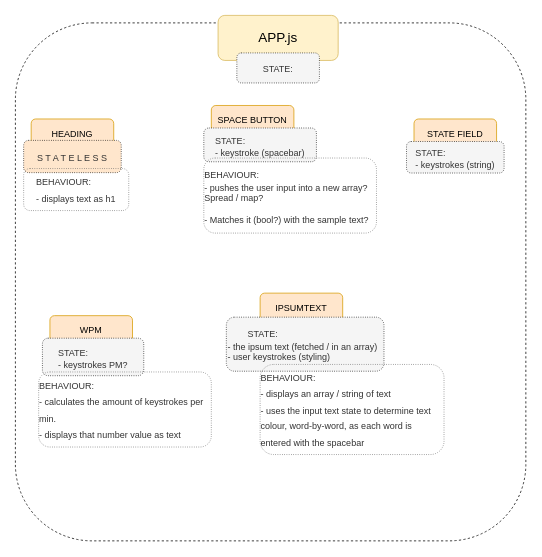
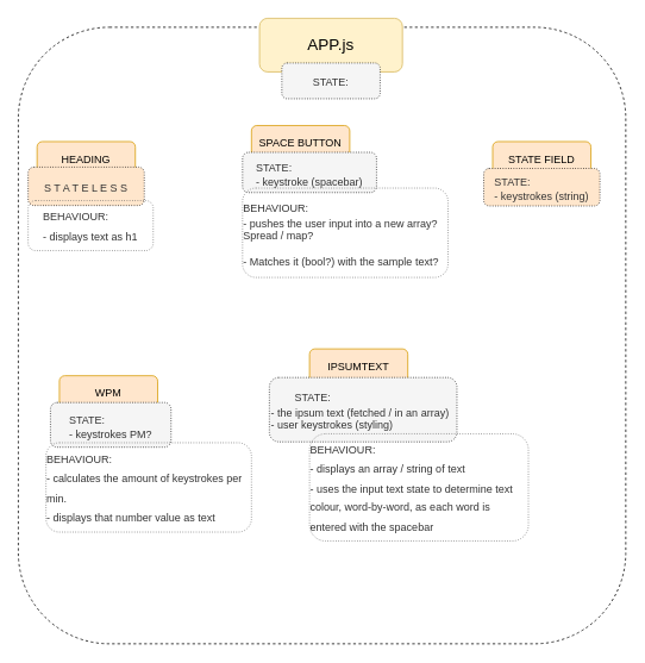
  <mxCell id="0" />
  <mxCell id="1" parent="0" />
  <mxCell id="2" value="" style="rounded=1;whiteSpace=wrap;html=1;fontSize=12;strokeColor=#000000;fillColor=none;dashed=1;" vertex="1" parent="1"><mxGeometry x="20" y="30" width="680" height="690" as="geometry" /></mxCell>
  <mxCell id="3" value="&lt;font style=&quot;font-size: 18px&quot;&gt;APP.js&lt;/font&gt;" style="rounded=1;whiteSpace=wrap;html=1;align=center;fillColor=#fff2cc;strokeColor=#d6b656;" vertex="1" parent="1"><mxGeometry x="290" y="20" width="160" height="60" as="geometry" /></mxCell>
  <mxCell id="4" value="HEADING" style="rounded=1;whiteSpace=wrap;html=1;align=center;fillColor=#ffe6cc;strokeColor=#d79b00;" vertex="1" parent="1"><mxGeometry x="41" y="158" width="110" height="40" as="geometry" /></mxCell>
  <mxCell id="5" value="IPSUMTEXT" style="rounded=1;whiteSpace=wrap;html=1;align=center;fillColor=#ffe6cc;strokeColor=#d79b00;" vertex="1" parent="1"><mxGeometry x="346" y="390" width="110" height="40" as="geometry" /></mxCell>
  <mxCell id="6" value="&lt;font style=&quot;font-size: 12px&quot;&gt;STATE:&lt;/font&gt;" style="rounded=1;whiteSpace=wrap;html=1;fontSize=18;fillColor=#f5f5f5;strokeColor=default;fontColor=#333333;dashed=1;dashPattern=1 2;" vertex="1" parent="1"><mxGeometry x="315" y="70" width="110" height="40" as="geometry" /></mxCell>
  <mxCell id="7" value="&lt;div&gt;&lt;span style=&quot;font-size: 12px&quot;&gt;&lt;span style=&quot;white-space: pre&quot;&gt;&#09;&lt;/span&gt;STATE:&lt;/span&gt;&lt;/div&gt;&lt;font style=&quot;font-size: 12px&quot;&gt;&lt;div&gt;&lt;span&gt;- the ipsum text (fetched / in an array)&lt;/span&gt;&lt;/div&gt;&lt;div&gt;&lt;span&gt;- user keystrokes (styling)&lt;/span&gt;&lt;/div&gt;&lt;/font&gt;" style="rounded=1;whiteSpace=wrap;html=1;fontSize=18;fillColor=#f5f5f5;strokeColor=default;fontColor=#333333;dashed=1;dashPattern=1 2;align=left;" vertex="1" parent="1"><mxGeometry x="301" y="422" width="210" height="72" as="geometry" /></mxCell>
  <mxCell id="8" value="STATE FIELD" style="rounded=1;whiteSpace=wrap;html=1;align=center;fillColor=#ffe6cc;strokeColor=#d79b00;" vertex="1" parent="1"><mxGeometry x="551" y="158" width="110" height="40" as="geometry" /></mxCell>
- <mxCell id="9" value="&lt;div style=&quot;text-align: left&quot;&gt;&lt;span style=&quot;font-size: 12px&quot;&gt;STATE:&lt;/span&gt;&lt;/div&gt;&lt;font style=&quot;font-size: 12px&quot;&gt;&lt;div style=&quot;text-align: left&quot;&gt;&lt;span&gt;- keystrokes (string)&lt;/span&gt;&lt;/div&gt;&lt;/font&gt;" style="rounded=1;whiteSpace=wrap;html=1;fontSize=18;fillColor=#f5f5f5;strokeColor=default;fontColor=#333333;dashed=1;dashPattern=1 2;" vertex="1" parent="1"><mxGeometry x="541" y="188" width="130" height="42" as="geometry" /></mxCell>
+ <mxCell id="9" value="&lt;div style=&quot;text-align: left&quot;&gt;&lt;span style=&quot;font-size: 12px&quot;&gt;STATE:&lt;/span&gt;&lt;/div&gt;&lt;font style=&quot;font-size: 12px&quot;&gt;&lt;div style=&quot;text-align: left&quot;&gt;&lt;span&gt;- keystrokes (string)&lt;/span&gt;&lt;/div&gt;&lt;/font&gt;" style="rounded=1;whiteSpace=wrap;html=1;fontSize=18;fillColor=#ffe6cc;strokeColor=default;fontColor=#333333;dashed=1;dashPattern=1 2;" vertex="1" parent="1"><mxGeometry x="541" y="188" width="130" height="42" as="geometry" /></mxCell>
  <mxCell id="10" value="SPACE BUTTON" style="rounded=1;whiteSpace=wrap;html=1;align=center;fillColor=#ffe6cc;strokeColor=#d79b00;" vertex="1" parent="1"><mxGeometry x="281" y="140" width="110" height="40" as="geometry" /></mxCell>
  <mxCell id="11" value="&lt;div style=&quot;text-align: left&quot;&gt;&lt;span style=&quot;font-size: 12px&quot;&gt;STATE:&lt;/span&gt;&lt;/div&gt;&lt;span style=&quot;font-size: 12px&quot;&gt;&lt;div style=&quot;text-align: left&quot;&gt;&lt;span&gt;- keystroke (spacebar)&lt;/span&gt;&lt;/div&gt;&lt;/span&gt;" style="rounded=1;whiteSpace=wrap;html=1;fontSize=18;fillColor=#f5f5f5;strokeColor=default;fontColor=#333333;dashed=1;dashPattern=1 2;" vertex="1" parent="1"><mxGeometry x="271" y="170" width="150" height="45" as="geometry" /></mxCell>
  <mxCell id="12" value="WPM" style="rounded=1;whiteSpace=wrap;html=1;align=center;fillColor=#ffe6cc;strokeColor=#d79b00;" vertex="1" parent="1"><mxGeometry x="66" y="420" width="110" height="40" as="geometry" /></mxCell>
  <mxCell id="13" value="&lt;div style=&quot;text-align: left&quot;&gt;&lt;span style=&quot;font-size: 12px&quot;&gt;STATE:&lt;/span&gt;&lt;/div&gt;&lt;font style=&quot;font-size: 12px&quot;&gt;&lt;div style=&quot;text-align: left&quot;&gt;&lt;span&gt;- keystrokes PM?&lt;/span&gt;&lt;/div&gt;&lt;/font&gt;" style="rounded=1;whiteSpace=wrap;html=1;fontSize=18;fillColor=#f5f5f5;strokeColor=default;fontColor=#333333;dashed=1;dashPattern=1 2;" vertex="1" parent="1"><mxGeometry x="56" y="450" width="135" height="50" as="geometry" /></mxCell>
  <mxCell id="14" value="&lt;span style=&quot;font-size: 12px&quot;&gt;S T A T E L E S S&lt;/span&gt;" style="rounded=1;whiteSpace=wrap;html=1;fontSize=18;fillColor=#ffe6cc;strokeColor=default;fontColor=#333333;dashed=1;dashPattern=1 2;" vertex="1" parent="1"><mxGeometry x="31" y="186.5" width="130" height="43" as="geometry" /></mxCell>
  <mxCell id="15" value="&lt;div style=&quot;text-align: left&quot;&gt;&lt;span style=&quot;font-size: 12px&quot;&gt;BEHAVIOUR:&lt;/span&gt;&lt;/div&gt;&lt;span style=&quot;font-size: 12px&quot;&gt;&lt;div style=&quot;text-align: left&quot;&gt;&lt;span&gt;- pushes the user input into a new array? Spread / map?&lt;/span&gt;&lt;/div&gt;&lt;div style=&quot;text-align: left&quot;&gt;&lt;span&gt;&lt;br&gt;&lt;/span&gt;&lt;/div&gt;&lt;div style=&quot;text-align: left&quot;&gt;&lt;span&gt;- Matches it (bool?) with the sample text?&lt;/span&gt;&lt;/div&gt;&lt;/span&gt;" style="rounded=1;whiteSpace=wrap;html=1;fontSize=18;fillColor=none;strokeColor=#666666;fontColor=#333333;dashed=1;dashPattern=1 2;" vertex="1" parent="1"><mxGeometry x="271" y="210" width="230" height="100" as="geometry" /></mxCell>
  <mxCell id="16" value="&lt;div style=&quot;text-align: left&quot;&gt;&lt;span style=&quot;font-size: 12px&quot;&gt;BEHAVIOUR:&lt;/span&gt;&lt;/div&gt;&lt;div style=&quot;text-align: left&quot;&gt;&lt;span style=&quot;font-size: 12px&quot;&gt;- calculates the amount of keystrokes per min.&lt;/span&gt;&lt;/div&gt;&lt;div style=&quot;text-align: left&quot;&gt;&lt;span style=&quot;font-size: 12px&quot;&gt;- displays that number value as text&lt;/span&gt;&lt;/div&gt;" style="rounded=1;whiteSpace=wrap;html=1;fontSize=18;fillColor=none;strokeColor=#666666;fontColor=#333333;dashed=1;dashPattern=1 2;" vertex="1" parent="1"><mxGeometry x="51" y="495" width="230" height="100" as="geometry" /></mxCell>
  <mxCell id="17" value="&lt;div style=&quot;text-align: left&quot;&gt;&lt;span style=&quot;font-size: 12px&quot;&gt;BEHAVIOUR:&lt;/span&gt;&lt;/div&gt;&lt;div style=&quot;text-align: left&quot;&gt;&lt;span style=&quot;font-size: 12px&quot;&gt;- displays text as h1&lt;/span&gt;&lt;/div&gt;" style="rounded=1;whiteSpace=wrap;html=1;fontSize=18;fillColor=none;strokeColor=#666666;fontColor=#333333;dashed=1;dashPattern=1 2;" vertex="1" parent="1"><mxGeometry x="31" y="224" width="140" height="56" as="geometry" /></mxCell>
  <mxCell id="18" value="&lt;div style=&quot;text-align: left&quot;&gt;&lt;span style=&quot;font-size: 12px&quot;&gt;BEHAVIOUR:&lt;/span&gt;&lt;/div&gt;&lt;div style=&quot;text-align: left&quot;&gt;&lt;span style=&quot;font-size: 12px&quot;&gt;- displays an array / string of text&lt;/span&gt;&lt;/div&gt;&lt;div style=&quot;text-align: left&quot;&gt;&lt;span style=&quot;font-size: 12px&quot;&gt;- uses the input text state to determine text colour, word-by-word, as each word is entered with the spacebar&lt;/span&gt;&lt;/div&gt;" style="rounded=1;whiteSpace=wrap;html=1;fontSize=18;fillColor=none;strokeColor=#666666;fontColor=#333333;dashed=1;dashPattern=1 2;" vertex="1" parent="1"><mxGeometry x="346" y="485" width="245" height="120" as="geometry" /></mxCell>
